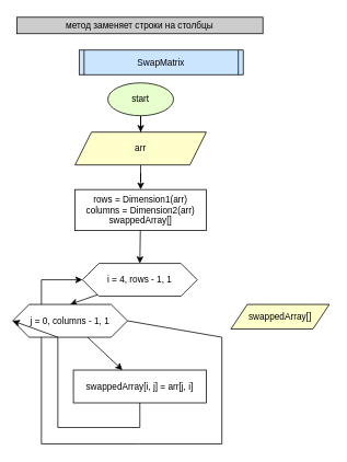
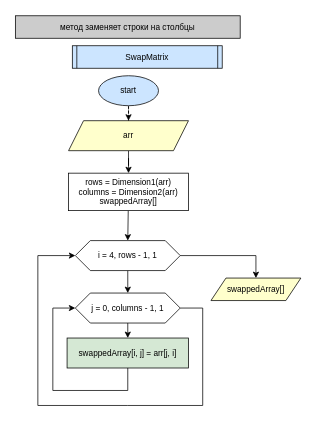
  <mxCell id="0" />
  <mxCell id="1" parent="0" />
- <mxCell id="2" value="" style="edgeStyle=orthogonalEdgeStyle;rounded=0;orthogonalLoop=1;jettySize=auto;html=1;entryX=0.5;entryY=0;entryDx=0;entryDy=0;fillColor=#FFFFFF;strokeColor=#000000;fontColor=#000000;labelBackgroundColor=none;" edge="1" parent="1" source="3" target="6"><mxGeometry relative="1" as="geometry"><mxPoint x="171.029" y="150" as="targetPoint" /></mxGeometry></mxCell>
- <mxCell id="3" value="start" style="ellipse;whiteSpace=wrap;html=1;fillColor=#E6FFCC;fontSize=11;strokeColor=#000000;fontColor=#000000;rounded=0;labelBackgroundColor=none;endArrow=classic;" vertex="1" parent="1"><mxGeometry x="131" y="100" width="80" height="40" as="geometry" /></mxCell>
+ <mxCell id="2" value="" style="edgeStyle=orthogonalEdgeStyle;rounded=0;orthogonalLoop=1;jettySize=auto;html=1;entryX=0.5;entryY=0;entryDx=0;entryDy=0;fillColor=#FFFFFF;strokeColor=#000000;fontColor=#000000;labelBackgroundColor=none;dashed=1;" edge="1" parent="1" source="3" target="6"><mxGeometry relative="1" as="geometry"><mxPoint x="171.029" y="150" as="targetPoint" /></mxGeometry></mxCell>
+ <mxCell id="3" value="start" style="ellipse;whiteSpace=wrap;html=1;fillColor=#cce5ff;fontSize=11;strokeColor=#000000;fontColor=#000000;rounded=0;labelBackgroundColor=none;endArrow=classic;" vertex="1" parent="1"><mxGeometry x="131" y="100" width="80" height="40" as="geometry" /></mxCell>
  <mxCell id="4" value="SwapMatrix" style="shape=process;whiteSpace=wrap;html=1;backgroundOutline=1;size=0.029;fillColor=#CCE5FF;fontSize=11;strokeColor=#000000;fontColor=#000000;rounded=0;labelBackgroundColor=none;endArrow=classic;" vertex="1" parent="1"><mxGeometry x="96" y="60" width="200" height="30" as="geometry" /></mxCell>
  <mxCell id="5" value="" style="edgeStyle=orthogonalEdgeStyle;rounded=0;orthogonalLoop=1;jettySize=auto;html=1;fillColor=#FFFFFF;strokeColor=#000000;fontColor=#000000;labelBackgroundColor=none;" edge="1" parent="1" source="6" target="8"><mxGeometry relative="1" as="geometry" /></mxCell>
  <mxCell id="6" value="arr" style="shape=parallelogram;perimeter=parallelogramPerimeter;whiteSpace=wrap;html=1;fixedSize=1;fillColor=#FFFFCC;fontSize=11;strokeColor=#000000;fontColor=#000000;rounded=0;labelBackgroundColor=none;endArrow=classic;" vertex="1" parent="1"><mxGeometry x="91" y="160" width="160" height="40" as="geometry" /></mxCell>
  <mxCell id="7" value="" style="edgeStyle=none;rounded=0;orthogonalLoop=1;jettySize=auto;html=1;endArrow=classic;endFill=1;entryX=0.5;entryY=0;entryDx=0;entryDy=0;fillColor=#FFFFFF;strokeColor=#000000;fontColor=#000000;labelBackgroundColor=none;" edge="1" parent="1" source="8" target="12"><mxGeometry relative="1" as="geometry" /></mxCell>
  <mxCell id="8" value="rows = Dimension1(arr)&lt;br&gt;columns = Dimension2(arr)&lt;br&gt;swappedArray[]" style="whiteSpace=wrap;html=1;fillColor=#FFFFFF;fontSize=11;strokeColor=#000000;fontColor=#000000;rounded=0;labelBackgroundColor=none;endArrow=classic;" vertex="1" parent="1"><mxGeometry x="91" y="230" width="160" height="50" as="geometry" /></mxCell>
- <mxCell id="9" value="метод заменяет строки на столбцы" style="rounded=0;whiteSpace=wrap;html=1;fillColor=#CCCCCC;fontSize=11;strokeColor=#000000;fontColor=#000000;labelBackgroundColor=none;endArrow=classic;" vertex="1" parent="1"><mxGeometry x="20" y="20" width="300" height="20" as="geometry" /></mxCell>
+ <mxCell id="9" value="метод заменяет строки на столбцы" style="rounded=0;whiteSpace=wrap;html=1;fillColor=#CCCCCC;fontSize=11;strokeColor=#000000;fontColor=#000000;labelBackgroundColor=none;endArrow=classic;" vertex="1" parent="1"><mxGeometry x="20" y="20" width="300" height="30" as="geometry" /></mxCell>
  <mxCell id="10" value="" style="edgeStyle=none;orthogonalLoop=1;jettySize=auto;html=1;fontSize=11;rounded=0;entryX=0.5;entryY=0;entryDx=0;entryDy=0;fillColor=#FFFFFF;strokeColor=#000000;fontColor=#000000;labelBackgroundColor=none;" edge="1" parent="1" source="12" target="15"><mxGeometry relative="1" as="geometry"><mxPoint x="170" y="390" as="targetPoint" /></mxGeometry></mxCell>
+ <mxCell id="11" style="edgeStyle=none;rounded=0;orthogonalLoop=1;jettySize=auto;html=1;exitX=1;exitY=0.5;exitDx=0;exitDy=0;fillColor=#FFFFFF;strokeColor=#000000;fontColor=#000000;labelBackgroundColor=none;" edge="1" parent="1" source="12" target="18"><mxGeometry relative="1" as="geometry"><Array as="points"><mxPoint x="341" y="340" /></Array></mxGeometry></mxCell>
  <mxCell id="12" value="i = 4, rows - 1, 1" style="shape=hexagon;perimeter=hexagonPerimeter2;whiteSpace=wrap;html=1;fixedSize=1;fontSize=11;rounded=0;fillColor=#FFFFFF;strokeColor=#000000;fontColor=#000000;labelBackgroundColor=none;endArrow=classic;" vertex="1" parent="1"><mxGeometry x="100" y="320" width="140" height="40" as="geometry" /></mxCell>
  <mxCell id="13" style="edgeStyle=none;orthogonalLoop=1;jettySize=auto;html=1;exitX=1;exitY=0.5;exitDx=0;exitDy=0;fontSize=11;endArrow=classic;endFill=1;entryX=0;entryY=0.5;entryDx=0;entryDy=0;rounded=0;fillColor=#FFFFFF;strokeColor=#000000;fontColor=#000000;labelBackgroundColor=none;" edge="1" parent="1" source="15" target="12"><mxGeometry relative="1" as="geometry"><mxPoint x="170" y="640" as="targetPoint" /><Array as="points"><mxPoint x="270" y="410" /><mxPoint x="270" y="540" /><mxPoint x="170" y="540" /><mxPoint x="50" y="540" /><mxPoint x="50" y="340" /></Array></mxGeometry></mxCell>
  <mxCell id="14" value="" style="edgeStyle=none;rounded=0;orthogonalLoop=1;jettySize=auto;html=1;endArrow=classic;endFill=1;fillColor=#FFFFFF;strokeColor=#000000;fontColor=#000000;labelBackgroundColor=none;" edge="1" parent="1" source="15" target="17"><mxGeometry relative="1" as="geometry" /></mxCell>
- <mxCell id="15" value="j = 0, columns - 1, 1" style="shape=hexagon;perimeter=hexagonPerimeter2;whiteSpace=wrap;html=1;fixedSize=1;fontSize=11;rounded=0;fillColor=#FFFFFF;strokeColor=#000000;fontColor=#000000;labelBackgroundColor=none;endArrow=classic;" vertex="1" parent="1"><mxGeometry x="15" y="370" width="140" height="40" as="geometry" /></mxCell>
+ <mxCell id="15" value="j = 0, columns - 1, 1" style="shape=hexagon;perimeter=hexagonPerimeter2;whiteSpace=wrap;html=1;fixedSize=1;fontSize=11;rounded=0;fillColor=#FFFFFF;strokeColor=#000000;fontColor=#000000;labelBackgroundColor=none;endArrow=classic;" vertex="1" parent="1"><mxGeometry x="100" y="390" width="140" height="40" as="geometry" /></mxCell>
  <mxCell id="16" style="edgeStyle=none;orthogonalLoop=1;jettySize=auto;html=1;exitX=0.5;exitY=1;exitDx=0;exitDy=0;entryX=0;entryY=0.5;entryDx=0;entryDy=0;fontSize=11;rounded=0;fillColor=#FFFFFF;strokeColor=#000000;fontColor=#000000;labelBackgroundColor=none;" edge="1" parent="1" source="17" target="15"><mxGeometry relative="1" as="geometry"><Array as="points"><mxPoint x="170" y="520" /><mxPoint x="70" y="520" /><mxPoint x="70" y="410" /></Array><mxPoint x="169.4" y="500.7" as="sourcePoint" /></mxGeometry></mxCell>
- <mxCell id="17" value="swappedArray[i, j] = arr[j, i]" style="whiteSpace=wrap;html=1;rounded=0;fontSize=11;fillColor=#FFFFFF;strokeColor=#000000;fontColor=#000000;labelBackgroundColor=none;endArrow=classic;" vertex="1" parent="1"><mxGeometry x="89" y="450" width="162" height="40" as="geometry" /></mxCell>
+ <mxCell id="17" value="swappedArray[i, j] = arr[j, i]" style="whiteSpace=wrap;html=1;rounded=0;fontSize=11;fillColor=#d5e8d4;strokeColor=#000000;fontColor=#000000;labelBackgroundColor=none;endArrow=classic;" vertex="1" parent="1"><mxGeometry x="89" y="450" width="162" height="40" as="geometry" /></mxCell>
  <mxCell id="18" value="&lt;span style=&quot;&quot;&gt;swappedArray[]&lt;/span&gt;" style="shape=parallelogram;perimeter=parallelogramPerimeter;whiteSpace=wrap;html=1;fixedSize=1;fillColor=#FFFFCC;fontSize=11;strokeColor=#000000;fontColor=#000000;rounded=0;labelBackgroundColor=none;endArrow=classic;" vertex="1" parent="1"><mxGeometry x="281" y="370" width="120" height="30" as="geometry" /></mxCell>
